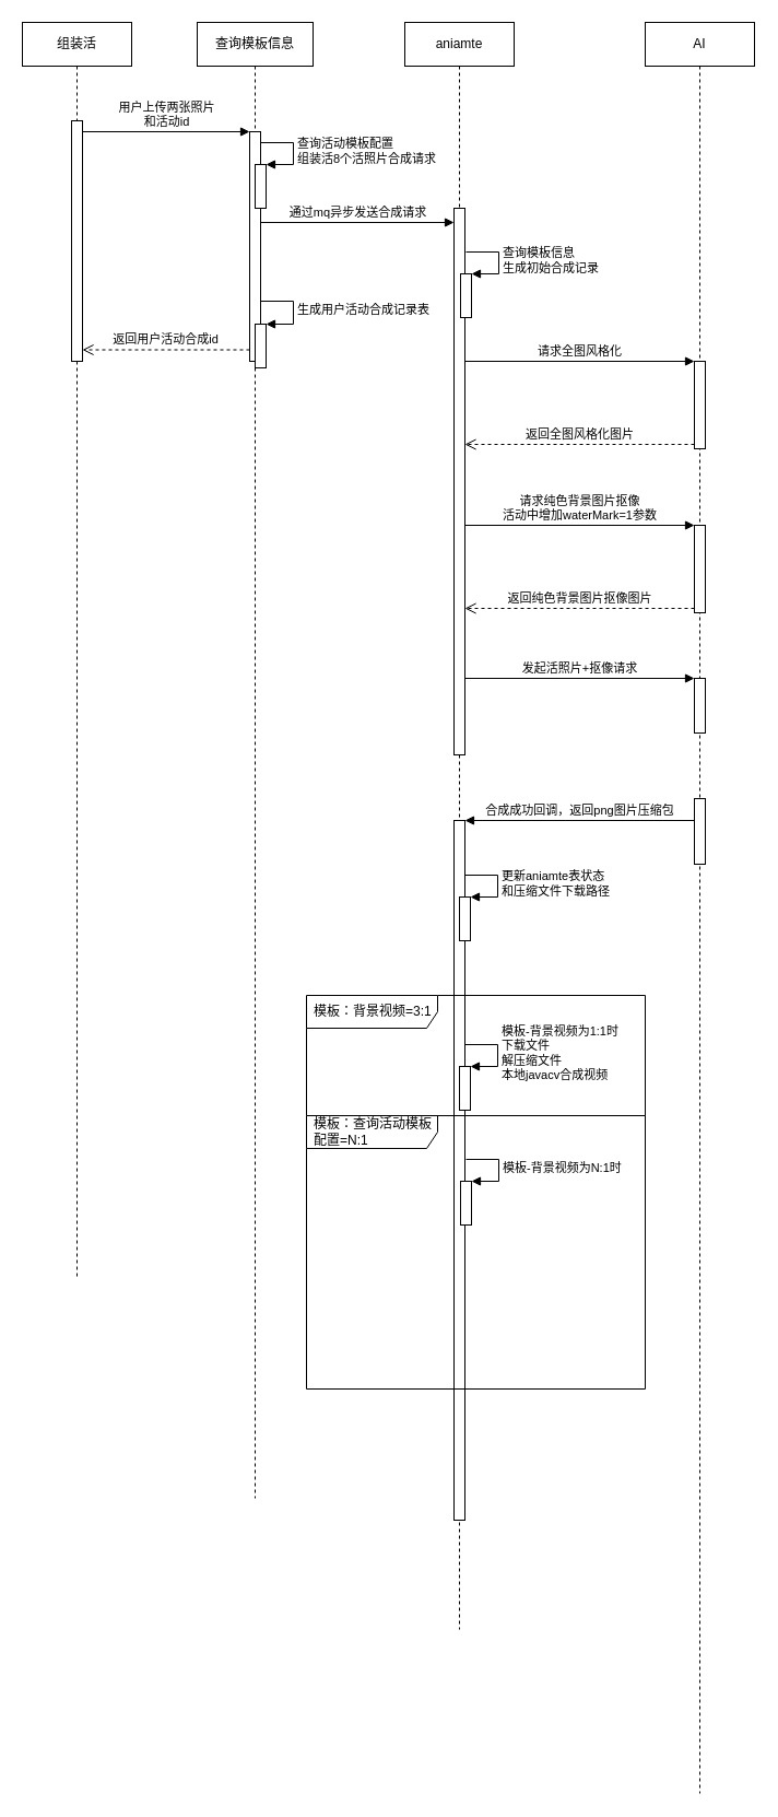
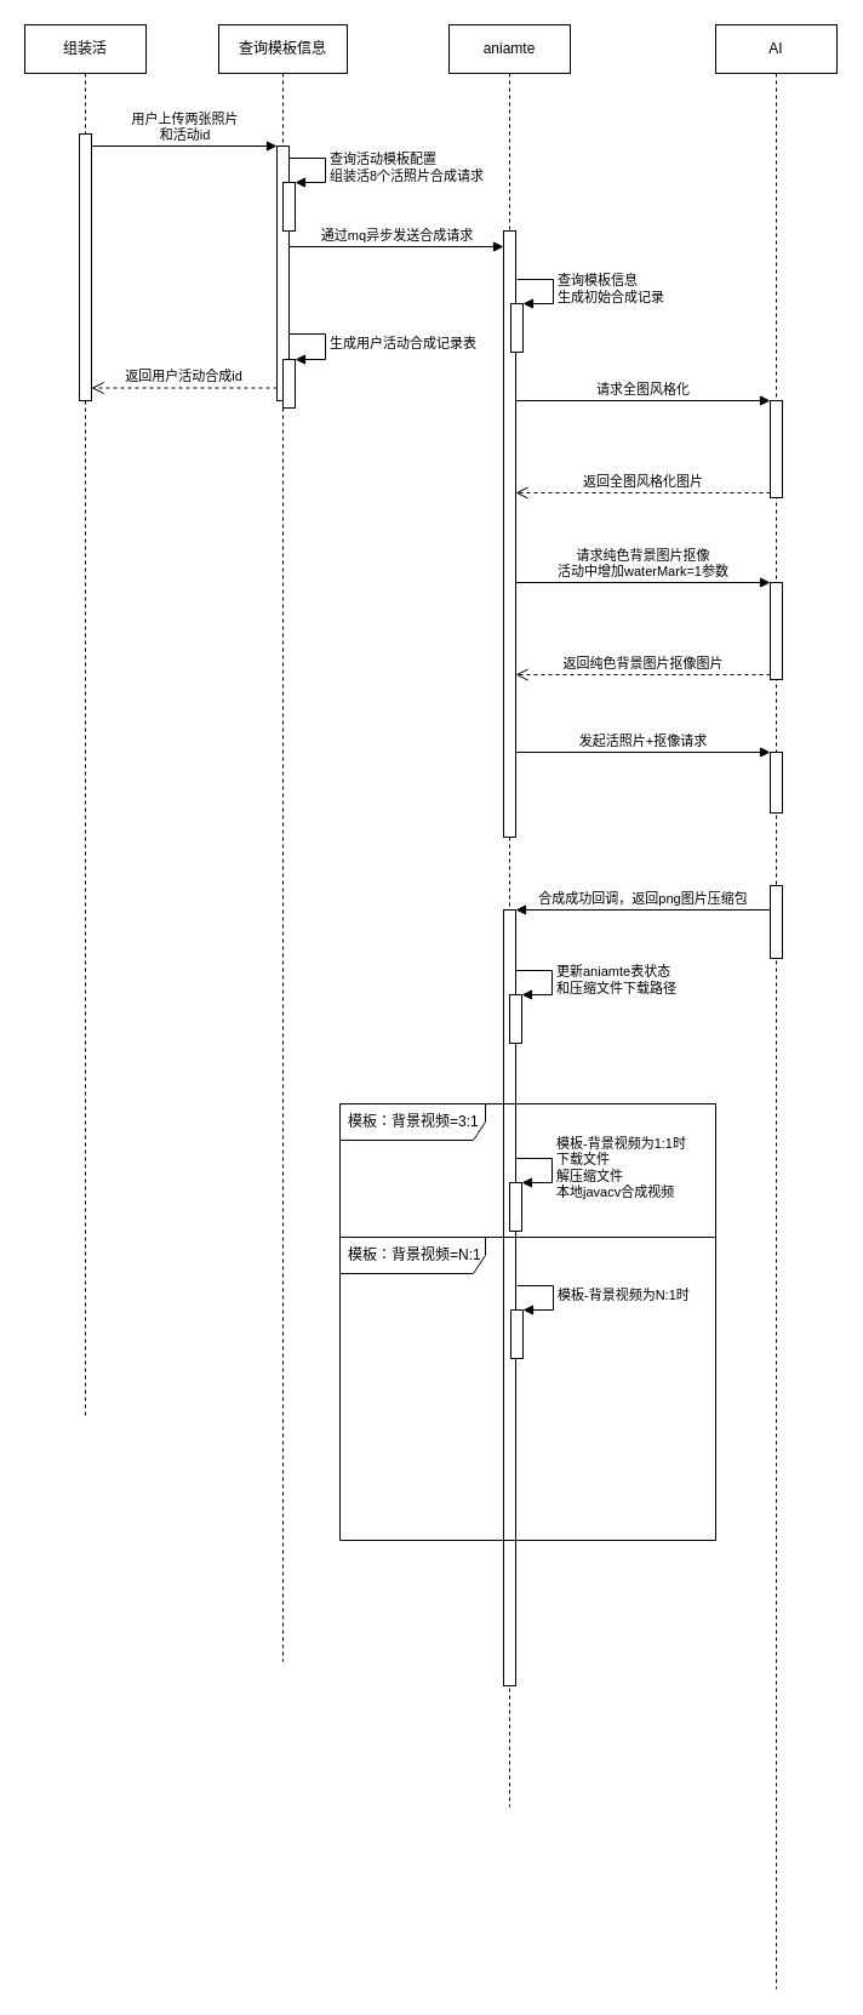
  <mxCell id="0" />
  <mxCell id="1" parent="0" />
  <mxCell id="2" value="组装活" style="shape=umlLifeline;perimeter=lifelinePerimeter;whiteSpace=wrap;html=1;container=1;collapsible=0;recursiveResize=0;outlineConnect=0;" vertex="1" parent="1"><mxGeometry x="20" y="20" width="100" height="1150" as="geometry" /></mxCell>
  <mxCell id="3" value="" style="html=1;points=[];perimeter=orthogonalPerimeter;" vertex="1" parent="2"><mxGeometry x="45" y="90" width="10" height="220" as="geometry" /></mxCell>
  <mxCell id="4" value="查询模板信息" style="shape=umlLifeline;perimeter=lifelinePerimeter;whiteSpace=wrap;html=1;container=1;collapsible=0;recursiveResize=0;outlineConnect=0;" vertex="1" parent="1"><mxGeometry x="180" y="20" width="106" height="1350" as="geometry" /></mxCell>
  <mxCell id="5" value="" style="html=1;points=[];perimeter=orthogonalPerimeter;" vertex="1" parent="4"><mxGeometry x="48" y="100" width="10" height="210" as="geometry" /></mxCell>
  <mxCell id="6" value="" style="html=1;points=[];perimeter=orthogonalPerimeter;" vertex="1" parent="4"><mxGeometry x="53" y="276" width="10" height="40" as="geometry" /></mxCell>
  <mxCell id="7" value="生成用户活动合成记录表" style="edgeStyle=orthogonalEdgeStyle;html=1;align=left;spacingLeft=2;endArrow=block;rounded=0;entryX=1;entryY=0;" edge="1" target="6" parent="4"><mxGeometry relative="1" as="geometry"><mxPoint x="58" y="255" as="sourcePoint" /><Array as="points"><mxPoint x="88" y="255" /></Array></mxGeometry></mxCell>
  <mxCell id="8" value="" style="html=1;points=[];perimeter=orthogonalPerimeter;" vertex="1" parent="4"><mxGeometry x="53" y="130" width="10" height="40" as="geometry" /></mxCell>
  <mxCell id="9" value="查询活动模板配置&lt;br&gt;组装活8个活照片合成请求" style="edgeStyle=orthogonalEdgeStyle;html=1;align=left;spacingLeft=2;endArrow=block;rounded=0;entryX=1;entryY=0;" edge="1" target="8" parent="4"><mxGeometry relative="1" as="geometry"><mxPoint x="58" y="110" as="sourcePoint" /><Array as="points"><mxPoint x="88" y="110" /></Array></mxGeometry></mxCell>
  <mxCell id="10" value="aniamte" style="shape=umlLifeline;perimeter=lifelinePerimeter;whiteSpace=wrap;html=1;container=1;collapsible=0;recursiveResize=0;outlineConnect=0;" vertex="1" parent="1"><mxGeometry x="370" y="20" width="100" height="1470" as="geometry" /></mxCell>
  <mxCell id="11" value="" style="html=1;points=[];perimeter=orthogonalPerimeter;" vertex="1" parent="10"><mxGeometry x="45" y="170" width="10" height="500" as="geometry" /></mxCell>
  <mxCell id="12" value="" style="html=1;points=[];perimeter=orthogonalPerimeter;" vertex="1" parent="10"><mxGeometry x="51" y="230" width="10" height="40" as="geometry" /></mxCell>
  <mxCell id="13" value="查询模板信息&lt;br&gt;生成初始合成记录" style="edgeStyle=orthogonalEdgeStyle;html=1;align=left;spacingLeft=2;endArrow=block;rounded=0;entryX=1;entryY=0;" edge="1" target="12" parent="10"><mxGeometry relative="1" as="geometry"><mxPoint x="56" y="210" as="sourcePoint" /><Array as="points"><mxPoint x="86" y="210" /></Array></mxGeometry></mxCell>
  <mxCell id="14" value="" style="html=1;points=[];perimeter=orthogonalPerimeter;" vertex="1" parent="10"><mxGeometry x="45" y="730" width="10" height="640" as="geometry" /></mxCell>
  <mxCell id="15" value="" style="html=1;points=[];perimeter=orthogonalPerimeter;" vertex="1" parent="10"><mxGeometry x="50" y="800" width="10" height="40" as="geometry" /></mxCell>
  <mxCell id="16" value="更新aniamte表状态&lt;br&gt;和压缩文件下载路径" style="edgeStyle=orthogonalEdgeStyle;html=1;align=left;spacingLeft=2;endArrow=block;rounded=0;entryX=1;entryY=0;" edge="1" target="15" parent="10"><mxGeometry relative="1" as="geometry"><mxPoint x="55" y="780" as="sourcePoint" /><Array as="points"><mxPoint x="85" y="780" /></Array></mxGeometry></mxCell>
  <mxCell id="17" value="" style="html=1;points=[];perimeter=orthogonalPerimeter;" vertex="1" parent="10"><mxGeometry x="50" y="955" width="10" height="40" as="geometry" /></mxCell>
  <mxCell id="18" value="模板-背景视频为1:1时&lt;br&gt;下载文件&lt;br&gt;解压缩文件&lt;br&gt;本地javacv合成视频" style="edgeStyle=orthogonalEdgeStyle;html=1;align=left;spacingLeft=2;endArrow=block;rounded=0;entryX=1;entryY=0;" edge="1" target="17" parent="10"><mxGeometry relative="1" as="geometry"><mxPoint x="55" y="935" as="sourcePoint" /><Array as="points"><mxPoint x="85" y="935" /></Array></mxGeometry></mxCell>
  <mxCell id="19" value="" style="html=1;points=[];perimeter=orthogonalPerimeter;" vertex="1" parent="10"><mxGeometry x="51" y="1060" width="10" height="40" as="geometry" /></mxCell>
  <mxCell id="20" value="模板-背景视频为N:1时&lt;br&gt;" style="edgeStyle=orthogonalEdgeStyle;html=1;align=left;spacingLeft=2;endArrow=block;rounded=0;entryX=1;entryY=0;" edge="1" target="19" parent="10"><mxGeometry relative="1" as="geometry"><mxPoint x="56" y="1040" as="sourcePoint" /><Array as="points"><mxPoint x="86" y="1040" /></Array></mxGeometry></mxCell>
  <mxCell id="21" value="AI" style="shape=umlLifeline;perimeter=lifelinePerimeter;whiteSpace=wrap;html=1;container=1;collapsible=0;recursiveResize=0;outlineConnect=0;" vertex="1" parent="1"><mxGeometry x="590" y="20" width="100" height="1620" as="geometry" /></mxCell>
  <mxCell id="22" value="" style="html=1;points=[];perimeter=orthogonalPerimeter;" vertex="1" parent="21"><mxGeometry x="45" y="310" width="10" height="80" as="geometry" /></mxCell>
  <mxCell id="23" value="" style="html=1;points=[];perimeter=orthogonalPerimeter;" vertex="1" parent="21"><mxGeometry x="45" y="460" width="10" height="80" as="geometry" /></mxCell>
  <mxCell id="24" value="" style="html=1;points=[];perimeter=orthogonalPerimeter;" vertex="1" parent="21"><mxGeometry x="45" y="600" width="10" height="50" as="geometry" /></mxCell>
  <mxCell id="25" value="" style="html=1;points=[];perimeter=orthogonalPerimeter;" vertex="1" parent="21"><mxGeometry x="45" y="710" width="10" height="60" as="geometry" /></mxCell>
  <mxCell id="26" value="用户上传两张照片&lt;br&gt;和活动id" style="html=1;verticalAlign=bottom;endArrow=block;entryX=0;entryY=0;rounded=0;" edge="1" target="5" parent="1" source="3"><mxGeometry relative="1" as="geometry"><mxPoint x="100" y="120" as="sourcePoint" /></mxGeometry></mxCell>
  <mxCell id="27" value="返回用户活动合成id" style="html=1;verticalAlign=bottom;endArrow=open;dashed=1;endSize=8;exitX=0;exitY=0.95;rounded=0;" edge="1" source="5" parent="1" target="3"><mxGeometry relative="1" as="geometry"><mxPoint x="100" y="196" as="targetPoint" /></mxGeometry></mxCell>
  <mxCell id="28" value="通过mq异步发送合成请求" style="html=1;verticalAlign=bottom;endArrow=block;entryX=0;entryY=0;rounded=0;" edge="1" parent="1"><mxGeometry relative="1" as="geometry"><mxPoint x="238" y="203" as="sourcePoint" /><mxPoint x="415" y="203" as="targetPoint" /></mxGeometry></mxCell>
  <mxCell id="29" value="请求全图风格化" style="html=1;verticalAlign=bottom;endArrow=block;entryX=0;entryY=0;rounded=0;" edge="1" target="22" parent="1" source="11"><mxGeometry relative="1" as="geometry"><mxPoint x="565" y="330" as="sourcePoint" /></mxGeometry></mxCell>
  <mxCell id="30" value="返回全图风格化图片" style="html=1;verticalAlign=bottom;endArrow=open;dashed=1;endSize=8;exitX=0;exitY=0.95;rounded=0;" edge="1" source="22" parent="1" target="11"><mxGeometry relative="1" as="geometry"><mxPoint x="565" y="406" as="targetPoint" /></mxGeometry></mxCell>
  <mxCell id="31" value="请求纯色背景图片抠像&lt;br&gt;活动中增加waterMark=1参数" style="html=1;verticalAlign=bottom;endArrow=block;entryX=0;entryY=0;rounded=0;" edge="1" target="23" parent="1" source="11"><mxGeometry relative="1" as="geometry"><mxPoint x="565" y="480" as="sourcePoint" /></mxGeometry></mxCell>
  <mxCell id="32" value="返回纯色背景图片抠像图片" style="html=1;verticalAlign=bottom;endArrow=open;dashed=1;endSize=8;exitX=0;exitY=0.95;rounded=0;" edge="1" source="23" parent="1" target="11"><mxGeometry relative="1" as="geometry"><mxPoint x="565" y="556" as="targetPoint" /></mxGeometry></mxCell>
  <mxCell id="33" value="发起活照片+抠像请求" style="html=1;verticalAlign=bottom;endArrow=block;entryX=0;entryY=0;rounded=0;" edge="1" target="24" parent="1" source="11"><mxGeometry relative="1" as="geometry"><mxPoint x="565" y="620" as="sourcePoint" /></mxGeometry></mxCell>
  <mxCell id="34" value="合成成功回调，返回png图片压缩包" style="html=1;verticalAlign=bottom;endArrow=block;entryX=1;entryY=0;rounded=0;" edge="1" target="14" parent="1" source="25"><mxGeometry relative="1" as="geometry"><mxPoint x="485" y="760" as="sourcePoint" /></mxGeometry></mxCell>
  <mxCell id="35" value="模板：背景视频=3:1" style="shape=umlFrame;whiteSpace=wrap;html=1;width=120;height=30;boundedLbl=1;verticalAlign=middle;align=left;spacingLeft=5;" vertex="1" parent="1"><mxGeometry x="280" y="910" width="310" height="110" as="geometry" /></mxCell>
- <mxCell id="36" value="模板：查询活动模板配置=N:1" style="shape=umlFrame;whiteSpace=wrap;html=1;width=120;height=30;boundedLbl=1;verticalAlign=middle;align=left;spacingLeft=5;" vertex="1" parent="1"><mxGeometry x="280" y="1020" width="310" height="250" as="geometry" /></mxCell>
+ <mxCell id="36" value="模板：背景视频=N:1" style="shape=umlFrame;whiteSpace=wrap;html=1;width=120;height=30;boundedLbl=1;verticalAlign=middle;align=left;spacingLeft=5;" vertex="1" parent="1"><mxGeometry x="280" y="1020" width="310" height="250" as="geometry" /></mxCell>
